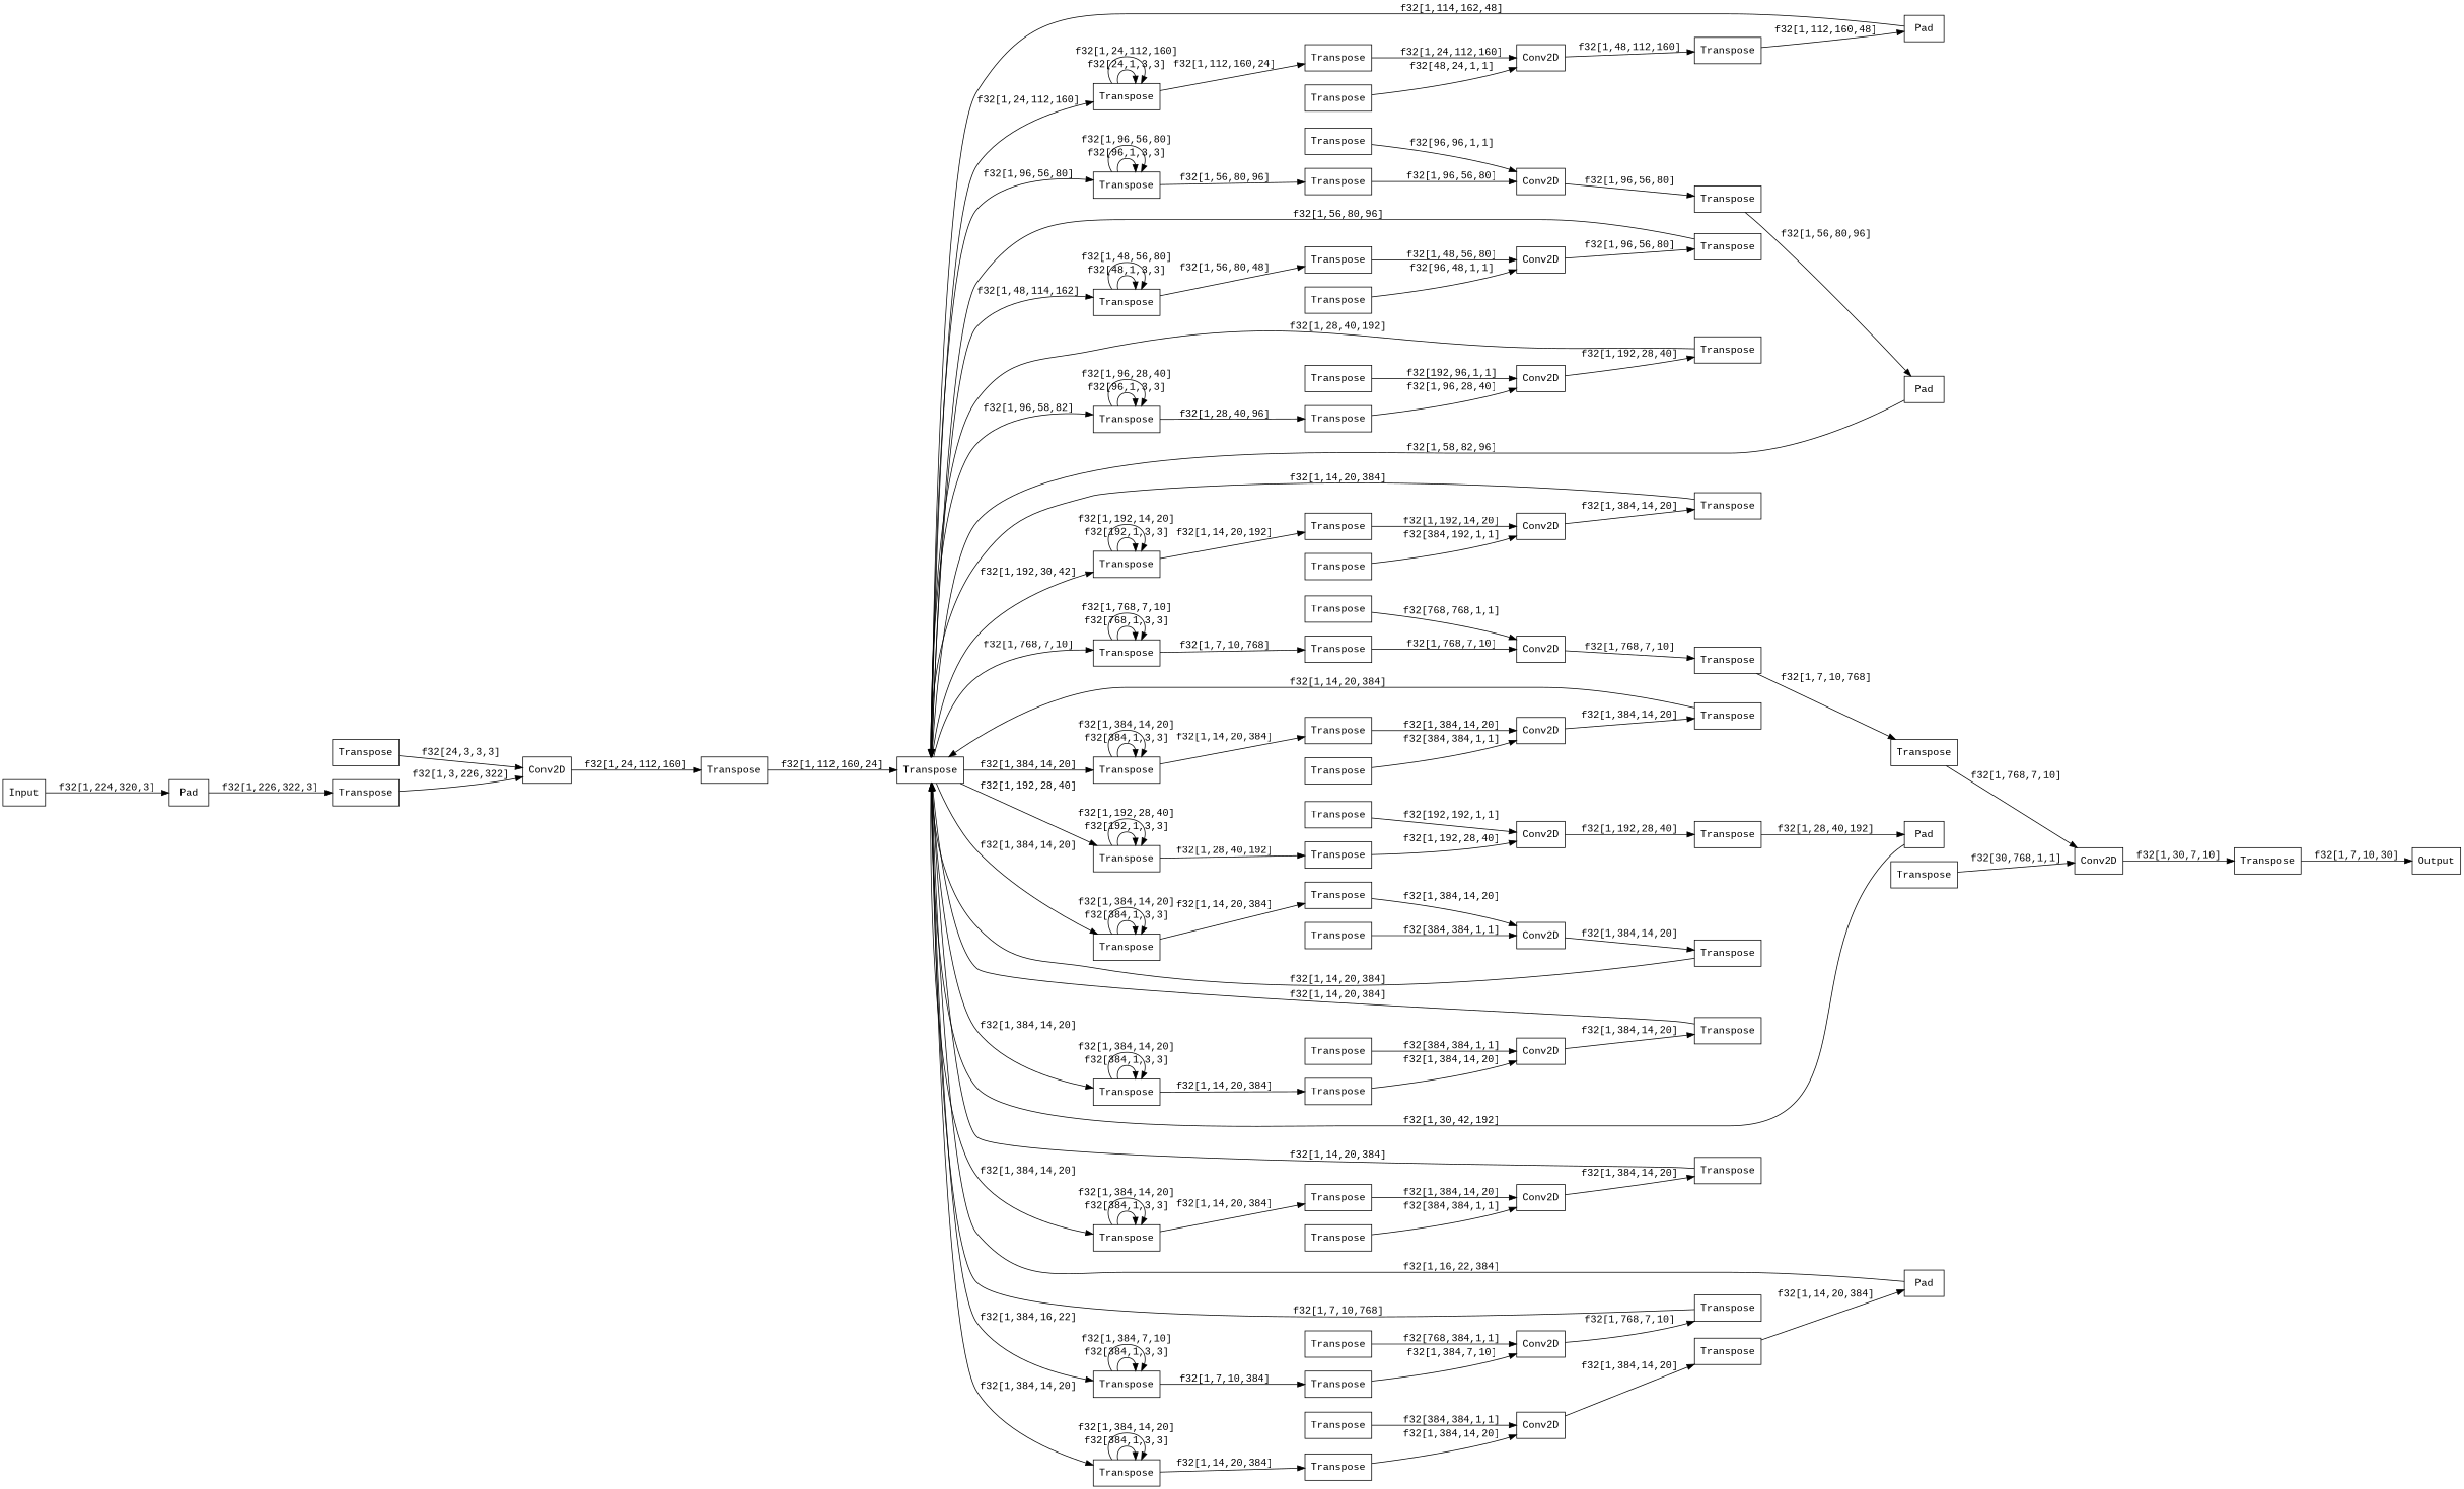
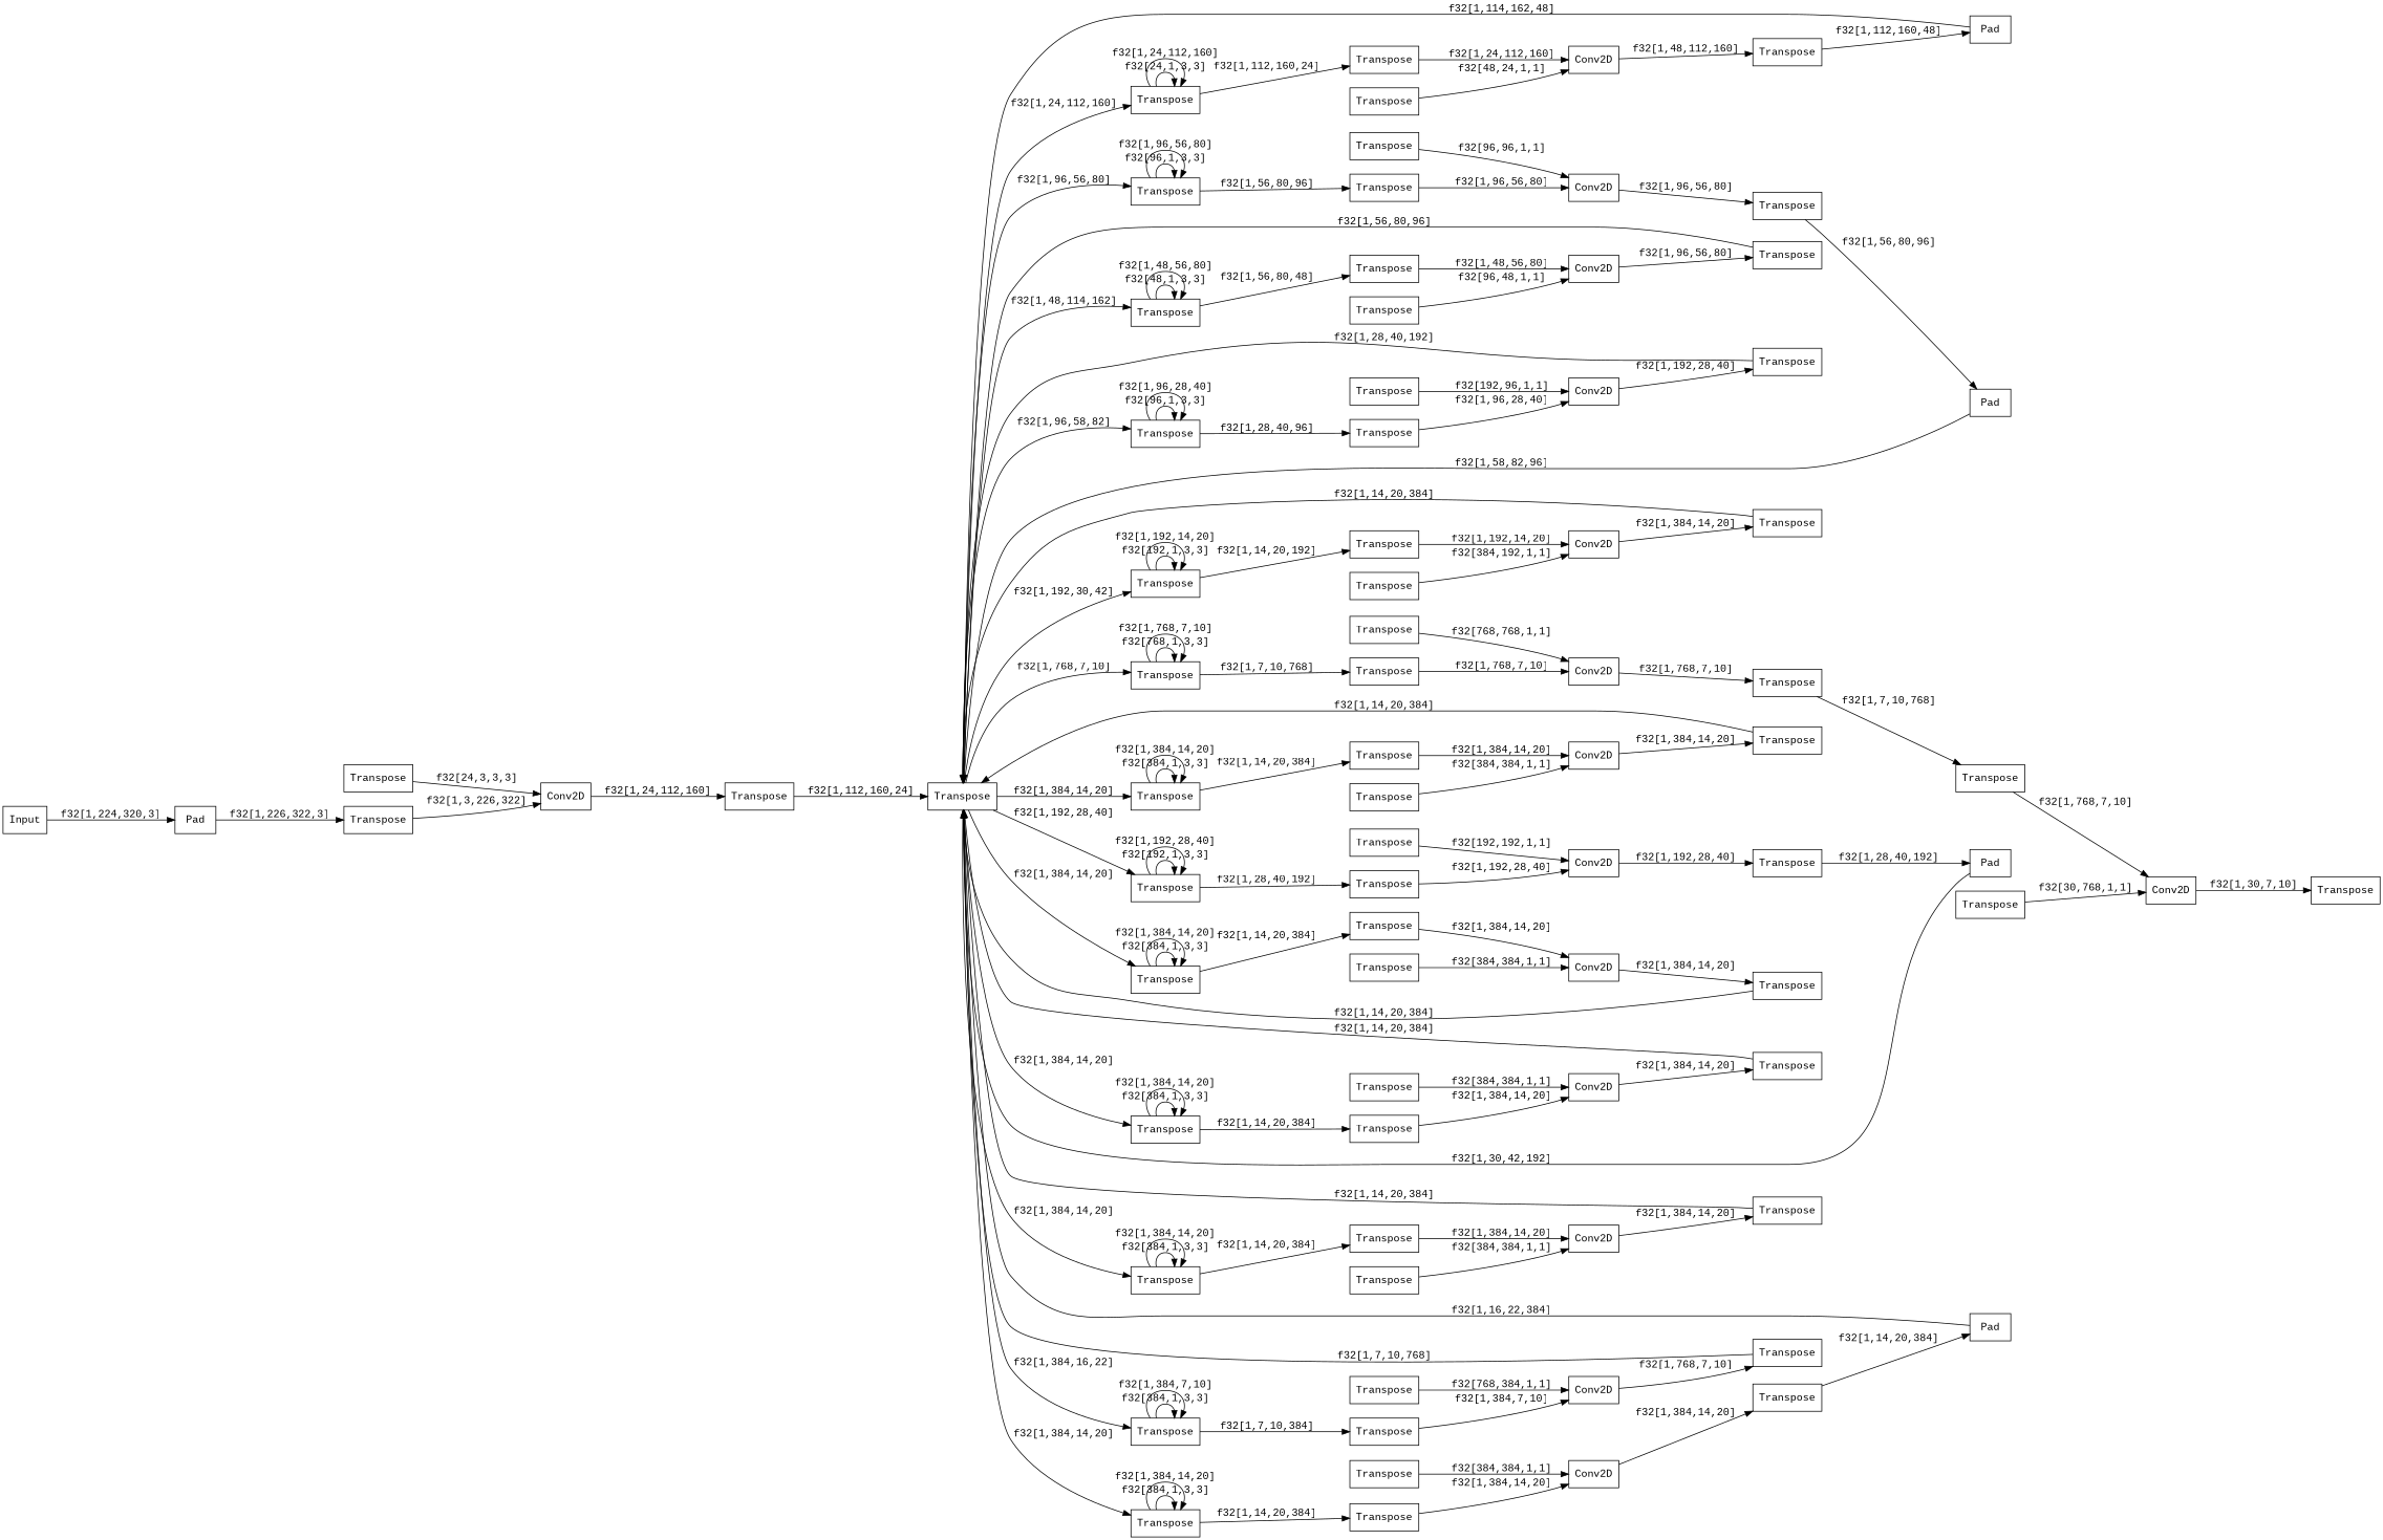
  digraph {
    rankdir=LR
    fontname="Liberation Mono"
    node [shape=record fontname="Liberation Mono"]
    edge [fontname="Liberation Mono"]
    n1 [label="{Pad}"]
    n2 [label="{Transpose}"]
    n3 [label="{Conv2D}"]
    n4 [label="{Transpose}"]
    n5 [label="{Transpose}"]
    n6 [label="{Transpose}"]
    n7 [label="{Transpose}"]
    n8 [label="{Transpose}"]
    n9 [label="{Transpose}"]
    n10 [label="{Transpose}"]
    n11 [label="{Transpose}"]
    n12 [label="{Transpose}"]
    n13 [label="{Transpose}"]
    n14 [label="{Transpose}"]
    n15 [label="{Transpose}"]
    n16 [label="{Transpose}"]
    n17 [label="{Transpose}"]
    n18 [label="{Transpose}"]
    n19 [label="{Transpose}"]
    n20 [label="{Transpose}"]
    n21 [label="{Conv2D}"]
    n22 [label="{Transpose}"]
    n23 [label="{Transpose}"]
    n24 [label="{Pad}"]
    n25 [label="{Transpose}"]
    n26 [label="{Conv2D}"]
    n27 [label="{Transpose}"]
    n28 [label="{Transpose}"]
    n29 [label="{Transpose}"]
    n30 [label="{Conv2D}"]
    n31 [label="{Transpose}"]
    n32 [label="{Transpose}"]
    n33 [label="{Pad}"]
    n34 [label="{Transpose}"]
    n35 [label="{Conv2D}"]
    n36 [label="{Transpose}"]
    n37 [label="{Transpose}"]
    n38 [label="{Transpose}"]
    n39 [label="{Conv2D}"]
    n40 [label="{Transpose}"]
    n41 [label="{Transpose}"]
    n42 [label="{Pad}"]
    n43 [label="{Transpose}"]
    n44 [label="{Conv2D}"]
    n45 [label="{Transpose}"]
    n46 [label="{Transpose}"]
    n47 [label="{Transpose}"]
    n48 [label="{Conv2D}"]
    n49 [label="{Transpose}"]
    n50 [label="{Transpose}"]
    n51 [label="{Transpose}"]
    n52 [label="{Conv2D}"]
    n53 [label="{Transpose}"]
    n54 [label="{Transpose}"]
    n55 [label="{Transpose}"]
    n56 [label="{Conv2D}"]
    n57 [label="{Transpose}"]
    n58 [label="{Transpose}"]
    n59 [label="{Transpose}"]
    n60 [label="{Conv2D}"]
    n61 [label="{Transpose}"]
    n62 [label="{Transpose}"]
    n63 [label="{Transpose}"]
    n64 [label="{Conv2D}"]
    n65 [label="{Transpose}"]
    n66 [label="{Transpose}"]
    n67 [label="{Pad}"]
    n68 [label="{Transpose}"]
    n69 [label="{Conv2D}"]
    n70 [label="{Transpose}"]
    n71 [label="{Transpose}"]
    n72 [label="{Transpose}"]
    n73 [label="{Conv2D}"]
    n74 [label="{Transpose}"]
    n75 [label="{Transpose}"]
    n76 [label="{Transpose}"]
    n77 [label="{Conv2D}"]
    n78 [label="{Transpose}"]
    n79 [label="{Transpose}"]
-   n80 [label="{Output}"]
    n81 [label="{Input}"]
    n1 -> n2 [label="f32[1,226,322,3]"]
    n2 -> n3 [label="f32[1,3,226,322]"]
    n3 -> n5 [label="f32[1,24,112,160]"]
    n4 -> n3 [label="f32[24,3,3,3]"]
    n5 -> n6 [label="f32[1,112,160,24]"]
    n6 -> n7 [label="f32[1,24,112,160]"]
    n6 -> n8 [label="f32[1,48,114,162]"]
    n6 -> n9 [label="f32[1,96,56,80]"]
    n6 -> n10 [label="f32[1,96,58,82]"]
    n6 -> n11 [label="f32[1,192,28,40]"]
    n6 -> n12 [label="f32[1,192,30,42]"]
    n6 -> n13 [label="f32[1,384,14,20]"]
    n6 -> n14 [label="f32[1,384,14,20]"]
    n6 -> n15 [label="f32[1,384,14,20]"]
    n6 -> n16 [label="f32[1,384,14,20]"]
    n6 -> n17 [label="f32[1,384,14,20]"]
    n6 -> n18 [label="f32[1,384,16,22]"]
    n6 -> n19 [label="f32[1,768,7,10]"]
    n7 -> n7 [label="f32[24,1,3,3]"]
    n7 -> n7 [label="f32[1,24,112,160]"]
    n7 -> n20 [label="f32[1,112,160,24]"]
    n8 -> n8 [label="f32[48,1,3,3]"]
    n8 -> n8 [label="f32[1,48,56,80]"]
    n8 -> n25 [label="f32[1,56,80,48]"]
    n9 -> n9 [label="f32[96,1,3,3]"]
    n9 -> n9 [label="f32[1,96,56,80]"]
    n9 -> n29 [label="f32[1,56,80,96]"]
    n10 -> n10 [label="f32[96,1,3,3]"]
    n10 -> n10 [label="f32[1,96,28,40]"]
    n10 -> n34 [label="f32[1,28,40,96]"]
    n11 -> n11 [label="f32[192,1,3,3]"]
    n11 -> n11 [label="f32[1,192,28,40]"]
    n11 -> n38 [label="f32[1,28,40,192]"]
    n12 -> n12 [label="f32[192,1,3,3]"]
    n12 -> n12 [label="f32[1,192,14,20]"]
    n12 -> n43 [label="f32[1,14,20,192]"]
    n13 -> n13 [label="f32[384,1,3,3]"]
    n13 -> n13 [label="f32[1,384,14,20]"]
    n13 -> n47 [label="f32[1,14,20,384]"]
    n14 -> n14 [label="f32[384,1,3,3]"]
    n14 -> n14 [label="f32[1,384,14,20]"]
    n14 -> n51 [label="f32[1,14,20,384]"]
    n15 -> n15 [label="f32[384,1,3,3]"]
    n15 -> n15 [label="f32[1,384,14,20]"]
    n15 -> n55 [label="f32[1,14,20,384]"]
    n16 -> n16 [label="f32[384,1,3,3]"]
    n16 -> n16 [label="f32[1,384,14,20]"]
    n16 -> n59 [label="f32[1,14,20,384]"]
    n17 -> n17 [label="f32[384,1,3,3]"]
    n17 -> n17 [label="f32[1,384,14,20]"]
    n17 -> n63 [label="f32[1,14,20,384]"]
    n18 -> n18 [label="f32[384,1,3,3]"]
    n18 -> n18 [label="f32[1,384,7,10]"]
    n18 -> n68 [label="f32[1,7,10,384]"]
    n19 -> n19 [label="f32[768,1,3,3]"]
    n19 -> n19 [label="f32[1,768,7,10]"]
    n19 -> n72 [label="f32[1,7,10,768]"]
    n20 -> n21 [label="f32[1,24,112,160]"]
    n21 -> n23 [label="f32[1,48,112,160]"]
    n22 -> n21 [label="f32[48,24,1,1]"]
    n23 -> n24 [label="f32[1,112,160,48]"]
    n24 -> n6 [label="f32[1,114,162,48]"]
    n25 -> n26 [label="f32[1,48,56,80]"]
    n26 -> n28 [label="f32[1,96,56,80]"]
    n27 -> n26 [label="f32[96,48,1,1]"]
    n28 -> n6 [label="f32[1,56,80,96]"]
    n29 -> n30 [label="f32[1,96,56,80]"]
    n30 -> n32 [label="f32[1,96,56,80]"]
    n31 -> n30 [label="f32[96,96,1,1]"]
    n32 -> n33 [label="f32[1,56,80,96]"]
    n33 -> n6 [label="f32[1,58,82,96]"]
    n34 -> n35 [label="f32[1,96,28,40]"]
    n35 -> n37 [label="f32[1,192,28,40]"]
    n36 -> n35 [label="f32[192,96,1,1]"]
    n37 -> n6 [label="f32[1,28,40,192]"]
    n38 -> n39 [label="f32[1,192,28,40]"]
    n39 -> n41 [label="f32[1,192,28,40]"]
    n40 -> n39 [label="f32[192,192,1,1]"]
    n41 -> n42 [label="f32[1,28,40,192]"]
    n42 -> n6 [label="f32[1,30,42,192]"]
    n43 -> n44 [label="f32[1,192,14,20]"]
    n44 -> n46 [label="f32[1,384,14,20]"]
    n45 -> n44 [label="f32[384,192,1,1]"]
    n46 -> n6 [label="f32[1,14,20,384]"]
    n47 -> n48 [label="f32[1,384,14,20]"]
    n48 -> n50 [label="f32[1,384,14,20]"]
    n49 -> n48 [label="f32[384,384,1,1]"]
    n50 -> n6 [label="f32[1,14,20,384]"]
    n51 -> n52 [label="f32[1,384,14,20]"]
    n52 -> n54 [label="f32[1,384,14,20]"]
    n53 -> n52 [label="f32[384,384,1,1]"]
    n54 -> n6 [label="f32[1,14,20,384]"]
    n55 -> n56 [label="f32[1,384,14,20]"]
    n56 -> n58 [label="f32[1,384,14,20]"]
    n57 -> n56 [label="f32[384,384,1,1]"]
    n58 -> n6 [label="f32[1,14,20,384]"]
    n59 -> n60 [label="f32[1,384,14,20]"]
    n60 -> n62 [label="f32[1,384,14,20]"]
    n61 -> n60 [label="f32[384,384,1,1]"]
    n62 -> n6 [label="f32[1,14,20,384]"]
    n63 -> n64 [label="f32[1,384,14,20]"]
    n64 -> n66 [label="f32[1,384,14,20]"]
    n65 -> n64 [label="f32[384,384,1,1]"]
    n66 -> n67 [label="f32[1,14,20,384]"]
    n67 -> n6 [label="f32[1,16,22,384]"]
    n68 -> n69 [label="f32[1,384,7,10]"]
    n69 -> n71 [label="f32[1,768,7,10]"]
    n70 -> n69 [label="f32[768,384,1,1]"]
    n71 -> n6 [label="f32[1,7,10,768]"]
    n72 -> n73 [label="f32[1,768,7,10]"]
    n73 -> n75 [label="f32[1,768,7,10]"]
    n74 -> n73 [label="f32[768,768,1,1]"]
    n75 -> n76 [label="f32[1,7,10,768]"]
    n76 -> n77 [label="f32[1,768,7,10]"]
    n77 -> n79 [label="f32[1,30,7,10]"]
    n78 -> n77 [label="f32[30,768,1,1]"]
-   n79 -> n80 [label="f32[1,7,10,30]"]
    n81 -> n1 [label="f32[1,224,320,3]"]
  }
